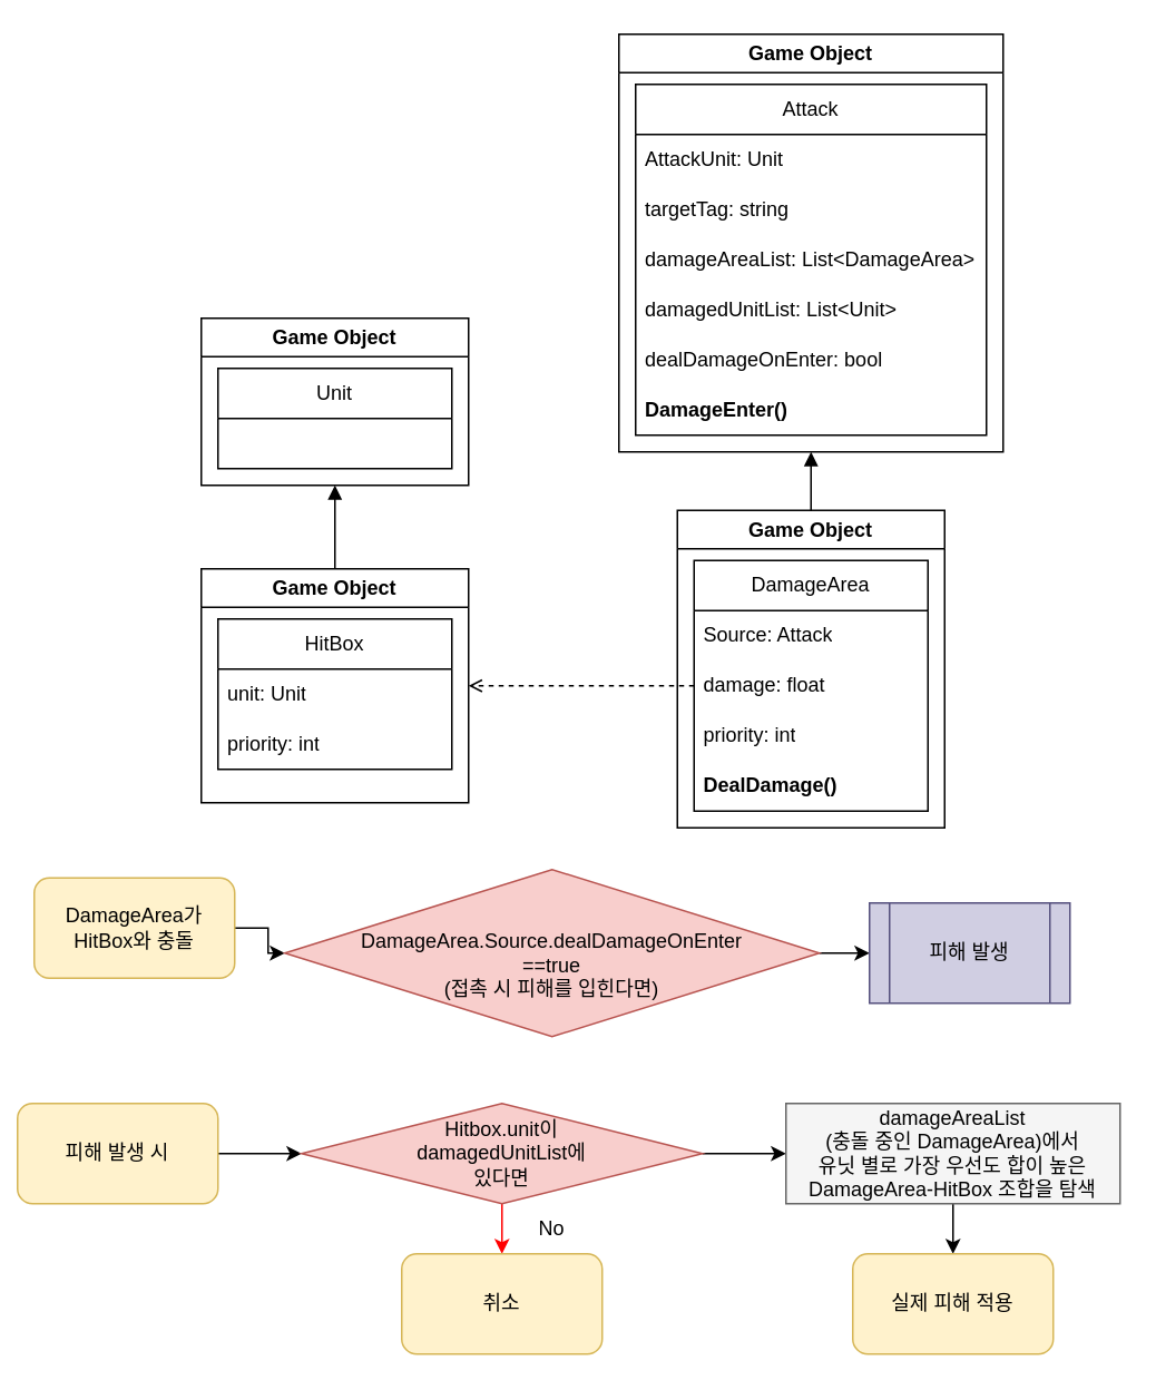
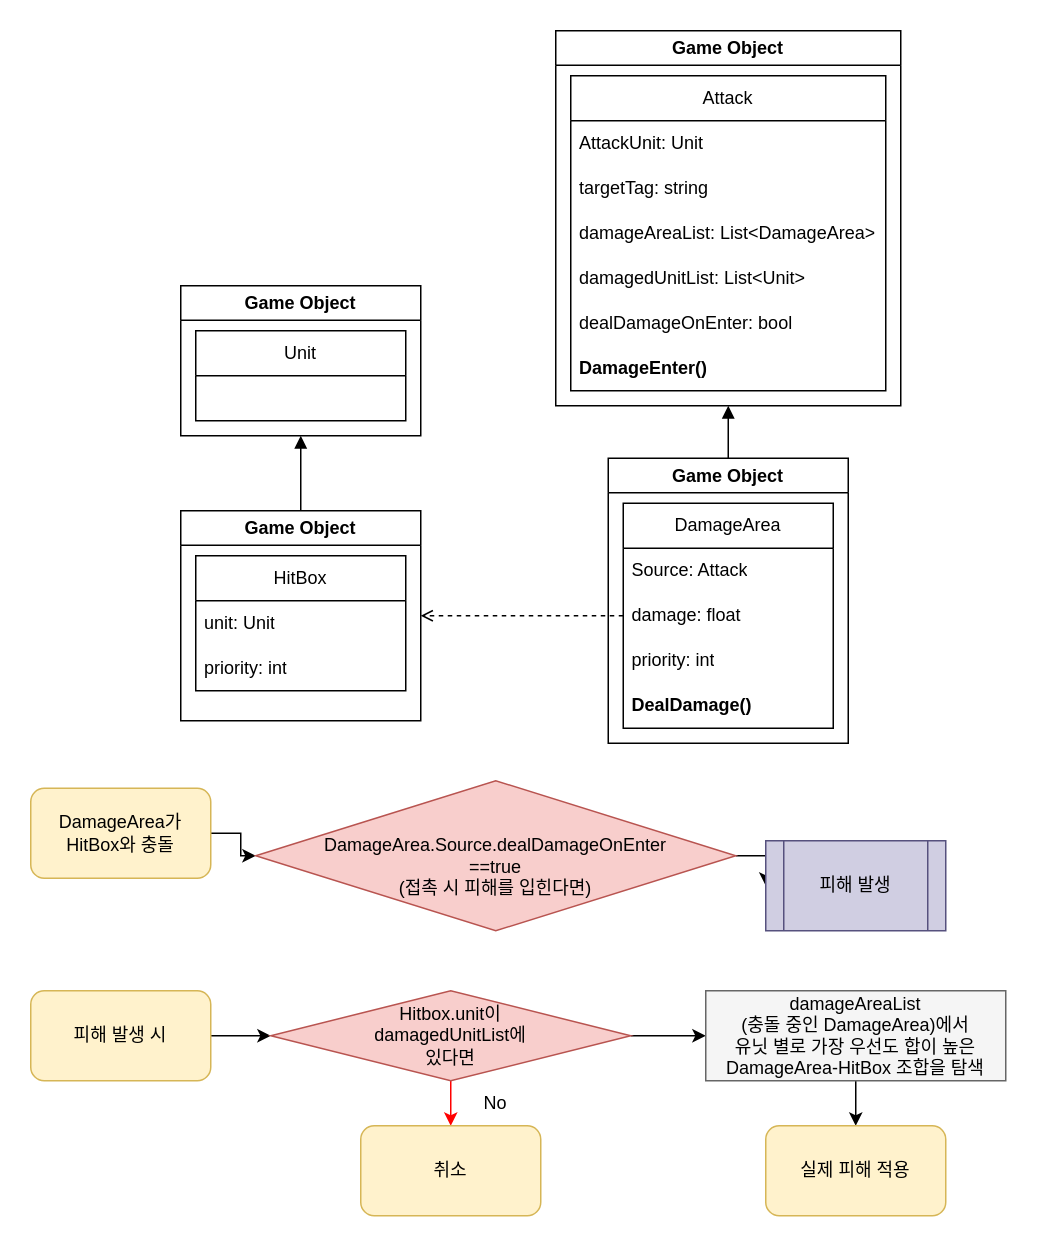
  <mxCell id="0" />
  <mxCell id="1" parent="0" />
  <mxCell id="2" value="Game Object" style="swimlane;whiteSpace=wrap;html=1;startSize=23;" vertex="1" parent="1"><mxGeometry x="370" y="20" width="230" height="250" as="geometry" /></mxCell>
  <mxCell id="3" value="Attack" style="swimlane;fontStyle=0;childLayout=stackLayout;horizontal=1;startSize=30;horizontalStack=0;resizeParent=1;resizeParentMax=0;resizeLast=0;collapsible=1;marginBottom=0;whiteSpace=wrap;html=1;" vertex="1" parent="2"><mxGeometry x="10" y="30" width="210" height="210" as="geometry" /></mxCell>
  <mxCell id="4" value="AttackUnit: Unit" style="text;strokeColor=none;fillColor=none;align=left;verticalAlign=middle;spacingLeft=4;spacingRight=4;overflow=hidden;points=[[0,0.5],[1,0.5]];portConstraint=eastwest;rotatable=0;whiteSpace=wrap;html=1;" vertex="1" parent="3"><mxGeometry y="30" width="210" height="30" as="geometry" /></mxCell>
  <mxCell id="5" value="targetTag: string" style="text;strokeColor=none;fillColor=none;align=left;verticalAlign=middle;spacingLeft=4;spacingRight=4;overflow=hidden;points=[[0,0.5],[1,0.5]];portConstraint=eastwest;rotatable=0;whiteSpace=wrap;html=1;" vertex="1" parent="3"><mxGeometry y="60" width="210" height="30" as="geometry" /></mxCell>
  <mxCell id="6" value="damageAreaList:&amp;nbsp;List&amp;lt;DamageArea&amp;gt;" style="text;strokeColor=none;fillColor=none;align=left;verticalAlign=middle;spacingLeft=4;spacingRight=4;overflow=hidden;points=[[0,0.5],[1,0.5]];portConstraint=eastwest;rotatable=0;whiteSpace=wrap;html=1;" vertex="1" parent="3"><mxGeometry y="90" width="210" height="30" as="geometry" /></mxCell>
  <mxCell id="7" value="damagedUnitList:&amp;nbsp;List&amp;lt;Unit&amp;gt;" style="text;strokeColor=none;fillColor=none;align=left;verticalAlign=middle;spacingLeft=4;spacingRight=4;overflow=hidden;points=[[0,0.5],[1,0.5]];portConstraint=eastwest;rotatable=0;whiteSpace=wrap;html=1;" vertex="1" parent="3"><mxGeometry y="120" width="210" height="30" as="geometry" /></mxCell>
  <mxCell id="8" value="dealDamageOnEnter: bool" style="text;strokeColor=none;fillColor=none;align=left;verticalAlign=middle;spacingLeft=4;spacingRight=4;overflow=hidden;points=[[0,0.5],[1,0.5]];portConstraint=eastwest;rotatable=0;whiteSpace=wrap;html=1;" vertex="1" parent="3"><mxGeometry y="150" width="210" height="30" as="geometry" /></mxCell>
  <mxCell id="9" value="DamageEnter()" style="text;strokeColor=none;fillColor=none;align=left;verticalAlign=middle;spacingLeft=4;spacingRight=4;overflow=hidden;points=[[0,0.5],[1,0.5]];portConstraint=eastwest;rotatable=0;whiteSpace=wrap;html=1;fontStyle=1" vertex="1" parent="3"><mxGeometry y="180" width="210" height="30" as="geometry" /></mxCell>
  <mxCell id="10" style="edgeStyle=orthogonalEdgeStyle;rounded=0;orthogonalLoop=1;jettySize=auto;html=1;entryX=0.5;entryY=1;entryDx=0;entryDy=0;endArrow=block;endFill=1;" edge="1" parent="1" source="11" target="2"><mxGeometry relative="1" as="geometry" /></mxCell>
  <mxCell id="11" value="Game Object" style="swimlane;whiteSpace=wrap;html=1;startSize=23;" vertex="1" parent="1"><mxGeometry x="405" y="305" width="160" height="190" as="geometry" /></mxCell>
  <mxCell id="12" value="DamageArea" style="swimlane;fontStyle=0;childLayout=stackLayout;horizontal=1;startSize=30;horizontalStack=0;resizeParent=1;resizeParentMax=0;resizeLast=0;collapsible=1;marginBottom=0;whiteSpace=wrap;html=1;" vertex="1" parent="11"><mxGeometry x="10" y="30" width="140" height="150" as="geometry" /></mxCell>
  <mxCell id="13" value="Source: Attack" style="text;strokeColor=none;fillColor=none;align=left;verticalAlign=middle;spacingLeft=4;spacingRight=4;overflow=hidden;points=[[0,0.5],[1,0.5]];portConstraint=eastwest;rotatable=0;whiteSpace=wrap;html=1;" vertex="1" parent="12"><mxGeometry y="30" width="140" height="30" as="geometry" /></mxCell>
  <mxCell id="14" value="damage: float" style="text;strokeColor=none;fillColor=none;align=left;verticalAlign=middle;spacingLeft=4;spacingRight=4;overflow=hidden;points=[[0,0.5],[1,0.5]];portConstraint=eastwest;rotatable=0;whiteSpace=wrap;html=1;" vertex="1" parent="12"><mxGeometry y="60" width="140" height="30" as="geometry" /></mxCell>
  <mxCell id="15" value="priority: int" style="text;strokeColor=none;fillColor=none;align=left;verticalAlign=middle;spacingLeft=4;spacingRight=4;overflow=hidden;points=[[0,0.5],[1,0.5]];portConstraint=eastwest;rotatable=0;whiteSpace=wrap;html=1;" vertex="1" parent="12"><mxGeometry y="90" width="140" height="30" as="geometry" /></mxCell>
  <mxCell id="16" value="&lt;b&gt;DealDamage()&lt;/b&gt;" style="text;strokeColor=none;fillColor=none;align=left;verticalAlign=middle;spacingLeft=4;spacingRight=4;overflow=hidden;points=[[0,0.5],[1,0.5]];portConstraint=eastwest;rotatable=0;whiteSpace=wrap;html=1;" vertex="1" parent="12"><mxGeometry y="120" width="140" height="30" as="geometry" /></mxCell>
  <mxCell id="17" value="" style="edgeStyle=orthogonalEdgeStyle;rounded=0;orthogonalLoop=1;jettySize=auto;html=1;" edge="1" parent="1" source="18" target="28"><mxGeometry relative="1" as="geometry" /></mxCell>
  <mxCell id="18" value="DamageArea가&lt;div&gt;HitBox와 충돌&lt;/div&gt;" style="rounded=1;whiteSpace=wrap;html=1;fillColor=#fff2cc;strokeColor=#d6b656;" vertex="1" parent="1"><mxGeometry x="20" y="525" width="120" height="60" as="geometry" /></mxCell>
  <mxCell id="19" value="Game Object" style="swimlane;whiteSpace=wrap;html=1;startSize=23;" vertex="1" parent="1"><mxGeometry x="120" y="190" width="160" height="100" as="geometry" /></mxCell>
  <mxCell id="20" value="Unit" style="swimlane;fontStyle=0;childLayout=stackLayout;horizontal=1;startSize=30;horizontalStack=0;resizeParent=1;resizeParentMax=0;resizeLast=0;collapsible=1;marginBottom=0;whiteSpace=wrap;html=1;" vertex="1" parent="19"><mxGeometry x="10" y="30" width="140" height="60" as="geometry" /></mxCell>
  <mxCell id="21" style="edgeStyle=orthogonalEdgeStyle;rounded=0;orthogonalLoop=1;jettySize=auto;html=1;endArrow=block;endFill=1;" edge="1" parent="1" source="22" target="19"><mxGeometry relative="1" as="geometry" /></mxCell>
  <mxCell id="22" value="Game Object" style="swimlane;whiteSpace=wrap;html=1;startSize=23;" vertex="1" parent="1"><mxGeometry x="120" y="340" width="160" height="140" as="geometry" /></mxCell>
  <mxCell id="23" value="HitBox" style="swimlane;fontStyle=0;childLayout=stackLayout;horizontal=1;startSize=30;horizontalStack=0;resizeParent=1;resizeParentMax=0;resizeLast=0;collapsible=1;marginBottom=0;whiteSpace=wrap;html=1;" vertex="1" parent="22"><mxGeometry x="10" y="30" width="140" height="90" as="geometry" /></mxCell>
  <mxCell id="24" value="unit: Unit" style="text;strokeColor=none;fillColor=none;align=left;verticalAlign=middle;spacingLeft=4;spacingRight=4;overflow=hidden;points=[[0,0.5],[1,0.5]];portConstraint=eastwest;rotatable=0;whiteSpace=wrap;html=1;" vertex="1" parent="23"><mxGeometry y="30" width="140" height="30" as="geometry" /></mxCell>
  <mxCell id="25" value="priority: int" style="text;strokeColor=none;fillColor=none;align=left;verticalAlign=middle;spacingLeft=4;spacingRight=4;overflow=hidden;points=[[0,0.5],[1,0.5]];portConstraint=eastwest;rotatable=0;whiteSpace=wrap;html=1;" vertex="1" parent="23"><mxGeometry y="60" width="140" height="30" as="geometry" /></mxCell>
  <mxCell id="26" style="edgeStyle=orthogonalEdgeStyle;rounded=0;orthogonalLoop=1;jettySize=auto;html=1;entryX=1;entryY=0.5;entryDx=0;entryDy=0;dashed=1;endArrow=open;endFill=0;" edge="1" parent="1" source="14" target="22"><mxGeometry relative="1" as="geometry" /></mxCell>
  <mxCell id="27" value="" style="edgeStyle=orthogonalEdgeStyle;rounded=0;orthogonalLoop=1;jettySize=auto;html=1;entryX=0;entryY=0.5;entryDx=0;entryDy=0;" edge="1" parent="1" source="28" target="29"><mxGeometry relative="1" as="geometry"><mxPoint x="520" y="570" as="targetPoint" /></mxGeometry></mxCell>
  <mxCell id="28" value="&lt;div&gt;&lt;br&gt;&lt;/div&gt;DamageArea.Source.dealDamageOnEnter&lt;div&gt;==true&lt;/div&gt;&lt;div&gt;(접촉 시 피해를 입힌다면)&lt;/div&gt;" style="rhombus;whiteSpace=wrap;html=1;fillColor=#f8cecc;strokeColor=#b85450;rounded=1;arcSize=0;" vertex="1" parent="1"><mxGeometry x="170" y="520" width="320" height="100" as="geometry" /></mxCell>
- <mxCell id="29" value="피해 발생" style="shape=process;whiteSpace=wrap;html=1;backgroundOutline=1;fillColor=#d0cee2;strokeColor=#56517e;" vertex="1" parent="1"><mxGeometry x="520" y="540" width="120" height="60" as="geometry" /></mxCell>
+ <mxCell id="29" value="피해 발생" style="shape=process;whiteSpace=wrap;html=1;backgroundOutline=1;fillColor=#d0cee2;strokeColor=#56517e;" vertex="1" parent="1"><mxGeometry x="510" y="560" width="120" height="60" as="geometry" /></mxCell>
  <mxCell id="30" value="" style="edgeStyle=orthogonalEdgeStyle;rounded=0;orthogonalLoop=1;jettySize=auto;html=1;" edge="1" parent="1" source="31" target="34"><mxGeometry relative="1" as="geometry" /></mxCell>
- <mxCell id="31" value="피해 발생 시" style="rounded=1;whiteSpace=wrap;html=1;fillColor=#fff2cc;strokeColor=#d6b656;" vertex="1" parent="1"><mxGeometry x="10" y="660" width="120" height="60" as="geometry" /></mxCell>
+ <mxCell id="31" value="피해 발생 시" style="rounded=1;whiteSpace=wrap;html=1;fillColor=#fff2cc;strokeColor=#d6b656;" vertex="1" parent="1"><mxGeometry x="20" y="660" width="120" height="60" as="geometry" /></mxCell>
  <mxCell id="32" value="" style="edgeStyle=orthogonalEdgeStyle;rounded=0;orthogonalLoop=1;jettySize=auto;html=1;fillColor=#f8cecc;strokeColor=#FF0000;" edge="1" parent="1" source="34" target="35"><mxGeometry relative="1" as="geometry" /></mxCell>
  <mxCell id="33" value="" style="edgeStyle=orthogonalEdgeStyle;rounded=0;orthogonalLoop=1;jettySize=auto;html=1;" edge="1" parent="1" source="34" target="38"><mxGeometry relative="1" as="geometry" /></mxCell>
  <mxCell id="34" value="Hitbox.unit이&lt;div&gt;&lt;span style=&quot;color: rgb(0, 0, 0); text-align: left;&quot;&gt;damagedUnitList에&lt;/span&gt;&lt;br&gt;&lt;/div&gt;&lt;div&gt;&lt;span style=&quot;color: rgb(0, 0, 0); text-align: left;&quot;&gt;있다면&lt;/span&gt;&lt;/div&gt;" style="whiteSpace=wrap;html=1;fillColor=#f8cecc;strokeColor=#b85450;rounded=1;arcSize=0;shape=rhombus;perimeter=rhombusPerimeter;" vertex="1" parent="1"><mxGeometry x="180" y="660" width="240" height="60" as="geometry" /></mxCell>
  <mxCell id="35" value="취소" style="rounded=1;whiteSpace=wrap;html=1;fillColor=#fff2cc;strokeColor=#d6b656;" vertex="1" parent="1"><mxGeometry x="240" y="750" width="120" height="60" as="geometry" /></mxCell>
  <mxCell id="36" value="No" style="text;html=1;align=center;verticalAlign=middle;whiteSpace=wrap;rounded=0;" vertex="1" parent="1"><mxGeometry x="300" y="720" width="60" height="30" as="geometry" /></mxCell>
  <mxCell id="37" value="" style="edgeStyle=orthogonalEdgeStyle;rounded=0;orthogonalLoop=1;jettySize=auto;html=1;" edge="1" parent="1" source="38" target="39"><mxGeometry relative="1" as="geometry" /></mxCell>
  <mxCell id="38" value="&lt;span style=&quot;color: rgb(0, 0, 0); text-align: left;&quot;&gt;damageAreaList&lt;/span&gt;&lt;div&gt;&lt;span style=&quot;color: rgb(0, 0, 0); text-align: left;&quot;&gt;(충돌 중인 DamageArea)에서&lt;/span&gt;&lt;/div&gt;&lt;div&gt;&lt;span style=&quot;color: rgb(0, 0, 0); text-align: left;&quot;&gt;유닛 별로 가장 우선도 합이 높은&lt;/span&gt;&lt;/div&gt;&lt;div&gt;&lt;span style=&quot;color: rgb(0, 0, 0); text-align: left;&quot;&gt;DamageArea-HitBox 조합을 탐색&lt;/span&gt;&lt;/div&gt;" style="rounded=0;whiteSpace=wrap;html=1;fillColor=#f5f5f5;fontColor=#333333;strokeColor=#666666;" vertex="1" parent="1"><mxGeometry x="470" y="660" width="200" height="60" as="geometry" /></mxCell>
  <mxCell id="39" value="실제 피해 적용" style="rounded=1;whiteSpace=wrap;html=1;fillColor=#fff2cc;strokeColor=#d6b656;" vertex="1" parent="1"><mxGeometry x="510" y="750" width="120" height="60" as="geometry" /></mxCell>
